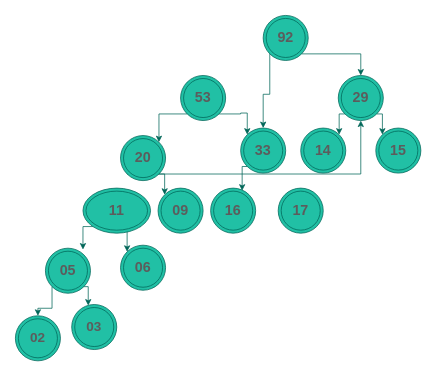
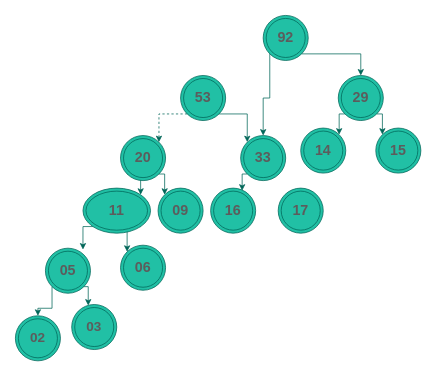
  <mxCell id="0" />
  <mxCell id="1" parent="0" />
  <mxCell id="2" style="edgeStyle=orthogonalEdgeStyle;rounded=0;orthogonalLoop=1;jettySize=auto;html=1;exitX=0;exitY=1;exitDx=0;exitDy=0;entryX=0.5;entryY=0;entryDx=0;entryDy=0;strokeColor=#006658;fontColor=#5C5C5C;" edge="1" parent="1" source="4" target="5"><mxGeometry relative="1" as="geometry" /></mxCell>
  <mxCell id="3" style="edgeStyle=orthogonalEdgeStyle;rounded=0;orthogonalLoop=1;jettySize=auto;html=1;exitX=1;exitY=1;exitDx=0;exitDy=0;entryX=0.367;entryY=0.023;entryDx=0;entryDy=0;entryPerimeter=0;strokeColor=#006658;fontColor=#5C5C5C;" edge="1" parent="1" source="4" target="6"><mxGeometry relative="1" as="geometry" /></mxCell>
  <mxCell id="4" value="&lt;b&gt;&lt;font style=&quot;font-size: 19px&quot;&gt;05&lt;/font&gt;&lt;/b&gt;" style="ellipse;shape=doubleEllipse;whiteSpace=wrap;html=1;aspect=fixed;fillColor=#21C0A5;strokeColor=#006658;fontColor=#5C5C5C;" vertex="1" parent="1"><mxGeometry x="60" y="330" width="60" height="60" as="geometry" /></mxCell>
  <mxCell id="5" value="&lt;b&gt;&lt;font style=&quot;font-size: 18px&quot;&gt;02&lt;/font&gt;&lt;/b&gt;" style="ellipse;shape=doubleEllipse;whiteSpace=wrap;html=1;aspect=fixed;fillColor=#21C0A5;strokeColor=#006658;fontColor=#5C5C5C;" vertex="1" parent="1"><mxGeometry x="20" y="420" width="60" height="60" as="geometry" /></mxCell>
  <mxCell id="6" value="&lt;b&gt;&lt;font style=&quot;font-size: 18px&quot;&gt;03&lt;/font&gt;&lt;/b&gt;" style="ellipse;shape=doubleEllipse;whiteSpace=wrap;html=1;aspect=fixed;fillColor=#21C0A5;strokeColor=#006658;fontColor=#5C5C5C;" vertex="1" parent="1"><mxGeometry x="95" y="405" width="60" height="60" as="geometry" /></mxCell>
  <mxCell id="7" value="&lt;b&gt;&lt;font style=&quot;font-size: 19px&quot;&gt;06&lt;/font&gt;&lt;/b&gt;" style="ellipse;shape=doubleEllipse;whiteSpace=wrap;html=1;aspect=fixed;fillColor=#21C0A5;strokeColor=#006658;fontColor=#5C5C5C;" vertex="1" parent="1"><mxGeometry x="160" y="326" width="60" height="60" as="geometry" /></mxCell>
  <mxCell id="8" style="edgeStyle=orthogonalEdgeStyle;rounded=0;orthogonalLoop=1;jettySize=auto;html=1;exitX=0;exitY=1;exitDx=0;exitDy=0;entryX=0.833;entryY=0.03;entryDx=0;entryDy=0;entryPerimeter=0;strokeColor=#006658;fontColor=#5C5C5C;" edge="1" parent="1" source="10" target="4"><mxGeometry relative="1" as="geometry" /></mxCell>
  <mxCell id="9" style="edgeStyle=orthogonalEdgeStyle;rounded=0;orthogonalLoop=1;jettySize=auto;html=1;exitX=1;exitY=1;exitDx=0;exitDy=0;entryX=0;entryY=0;entryDx=0;entryDy=0;strokeColor=#006658;fontColor=#5C5C5C;" edge="1" parent="1" source="10" target="7"><mxGeometry relative="1" as="geometry" /></mxCell>
  <mxCell id="10" value="&lt;b&gt;&lt;font style=&quot;font-size: 19px&quot;&gt;11&lt;/font&gt;&lt;/b&gt;" style="ellipse;shape=doubleEllipse;whiteSpace=wrap;html=1;aspect=fixed;fillColor=#21C0A5;strokeColor=#006658;fontColor=#5C5C5C;" vertex="1" parent="1"><mxGeometry x="110" y="250" width="90" height="60" as="geometry" /></mxCell>
  <mxCell id="11" value="&lt;b&gt;&lt;font style=&quot;font-size: 19px&quot;&gt;09&lt;/font&gt;&lt;/b&gt;" style="ellipse;shape=doubleEllipse;whiteSpace=wrap;html=1;aspect=fixed;fillColor=#21C0A5;strokeColor=#006658;fontColor=#5C5C5C;" vertex="1" parent="1"><mxGeometry x="210" y="250" width="60" height="60" as="geometry" /></mxCell>
- <mxCell id="12" style="edgeStyle=orthogonalEdgeStyle;rounded=0;orthogonalLoop=1;jettySize=auto;html=1;exitX=0;exitY=1;exitDx=0;exitDy=0;strokeColor=#006658;fontColor=#5C5C5C;" edge="1" parent="1" source="14" target="26"><mxGeometry relative="1" as="geometry" /></mxCell>
+ <mxCell id="12" style="edgeStyle=orthogonalEdgeStyle;rounded=0;orthogonalLoop=1;jettySize=auto;html=1;exitX=0;exitY=1;exitDx=0;exitDy=0;entryX=1;entryY=0;entryDx=0;entryDy=0;strokeColor=#006658;fontColor=#5C5C5C;" edge="1" parent="1" source="14" target="10"><mxGeometry relative="1" as="geometry" /></mxCell>
  <mxCell id="13" style="edgeStyle=orthogonalEdgeStyle;rounded=0;orthogonalLoop=1;jettySize=auto;html=1;exitX=1;exitY=1;exitDx=0;exitDy=0;entryX=0;entryY=0;entryDx=0;entryDy=0;strokeColor=#006658;fontColor=#5C5C5C;" edge="1" parent="1" source="14" target="11"><mxGeometry relative="1" as="geometry" /></mxCell>
  <mxCell id="14" value="&lt;b&gt;&lt;font style=&quot;font-size: 19px&quot;&gt;20&lt;/font&gt;&lt;/b&gt;" style="ellipse;shape=doubleEllipse;whiteSpace=wrap;html=1;aspect=fixed;fillColor=#21C0A5;strokeColor=#006658;fontColor=#5C5C5C;" vertex="1" parent="1"><mxGeometry x="160" y="180" width="60" height="60" as="geometry" /></mxCell>
  <mxCell id="15" value="&lt;b&gt;&lt;font style=&quot;font-size: 19px&quot;&gt;16&lt;/font&gt;&lt;/b&gt;" style="ellipse;shape=doubleEllipse;whiteSpace=wrap;html=1;aspect=fixed;fillColor=#21C0A5;strokeColor=#006658;fontColor=#5C5C5C;" vertex="1" parent="1"><mxGeometry x="280" y="250" width="60" height="60" as="geometry" /></mxCell>
  <mxCell id="16" value="&lt;b&gt;&lt;font style=&quot;font-size: 19px&quot;&gt;17&lt;/font&gt;&lt;/b&gt;" style="ellipse;shape=doubleEllipse;whiteSpace=wrap;html=1;aspect=fixed;fillColor=#21C0A5;strokeColor=#006658;fontColor=#5C5C5C;" vertex="1" parent="1"><mxGeometry x="370" y="250" width="60" height="60" as="geometry" /></mxCell>
  <mxCell id="17" style="edgeStyle=orthogonalEdgeStyle;rounded=0;orthogonalLoop=1;jettySize=auto;html=1;exitX=0;exitY=1;exitDx=0;exitDy=0;entryX=0.7;entryY=0.057;entryDx=0;entryDy=0;entryPerimeter=0;strokeColor=#006658;fontColor=#5C5C5C;" edge="1" parent="1" source="18" target="15"><mxGeometry relative="1" as="geometry" /></mxCell>
- <mxCell id="18" value="&lt;b&gt;&lt;font style=&quot;font-size: 19px&quot;&gt;33&lt;/font&gt;&lt;/b&gt;" style="ellipse;shape=doubleEllipse;whiteSpace=wrap;html=1;aspect=fixed;fillColor=#21C0A5;strokeColor=#006658;fontColor=#5C5C5C;" vertex="1" parent="1"><mxGeometry x="320" y="170" width="60" height="60" as="geometry" /></mxCell>
- <mxCell id="19" style="edgeStyle=orthogonalEdgeStyle;rounded=0;orthogonalLoop=1;jettySize=auto;html=1;exitX=0;exitY=1;exitDx=0;exitDy=0;entryX=1;entryY=0;entryDx=0;entryDy=0;strokeColor=#006658;fontColor=#5C5C5C;" edge="1" parent="1" source="21" target="14"><mxGeometry relative="1" as="geometry" /></mxCell>
+ <mxCell id="18" value="&lt;b&gt;&lt;font style=&quot;font-size: 19px&quot;&gt;33&lt;/font&gt;&lt;/b&gt;" style="ellipse;shape=doubleEllipse;whiteSpace=wrap;html=1;aspect=fixed;fillColor=#21C0A5;strokeColor=#006658;fontColor=#5C5C5C;" vertex="1" parent="1"><mxGeometry x="320" y="180" width="60" height="60" as="geometry" /></mxCell>
+ <mxCell id="19" style="edgeStyle=orthogonalEdgeStyle;rounded=0;orthogonalLoop=1;jettySize=auto;html=1;exitX=0;exitY=1;exitDx=0;exitDy=0;entryX=1;entryY=0;entryDx=0;entryDy=0;strokeColor=#006658;fontColor=#5C5C5C;dashed=1;" edge="1" parent="1" source="21" target="14"><mxGeometry relative="1" as="geometry" /></mxCell>
  <mxCell id="20" style="edgeStyle=orthogonalEdgeStyle;rounded=0;orthogonalLoop=1;jettySize=auto;html=1;exitX=1;exitY=1;exitDx=0;exitDy=0;entryX=0;entryY=0;entryDx=0;entryDy=0;strokeColor=#006658;fontColor=#5C5C5C;" edge="1" parent="1" source="21" target="18"><mxGeometry relative="1" as="geometry" /></mxCell>
  <mxCell id="21" value="&lt;b&gt;&lt;font style=&quot;font-size: 19px&quot;&gt;53&lt;/font&gt;&lt;/b&gt;" style="ellipse;shape=doubleEllipse;whiteSpace=wrap;html=1;aspect=fixed;fillColor=#21C0A5;strokeColor=#006658;fontColor=#5C5C5C;" vertex="1" parent="1"><mxGeometry x="240" y="100" width="60" height="60" as="geometry" /></mxCell>
  <mxCell id="22" value="&lt;b&gt;&lt;font style=&quot;font-size: 19px&quot;&gt;14&lt;/font&gt;&lt;/b&gt;" style="ellipse;shape=doubleEllipse;whiteSpace=wrap;html=1;aspect=fixed;fillColor=#21C0A5;strokeColor=#006658;fontColor=#5C5C5C;" vertex="1" parent="1"><mxGeometry x="400" y="170" width="60" height="60" as="geometry" /></mxCell>
  <mxCell id="23" value="&lt;b&gt;&lt;font style=&quot;font-size: 19px&quot;&gt;15&lt;/font&gt;&lt;/b&gt;" style="ellipse;shape=doubleEllipse;whiteSpace=wrap;html=1;aspect=fixed;fillColor=#21C0A5;strokeColor=#006658;fontColor=#5C5C5C;" vertex="1" parent="1"><mxGeometry x="500" y="170" width="60" height="60" as="geometry" /></mxCell>
  <mxCell id="24" style="edgeStyle=orthogonalEdgeStyle;rounded=0;orthogonalLoop=1;jettySize=auto;html=1;exitX=0;exitY=1;exitDx=0;exitDy=0;entryX=1;entryY=0;entryDx=0;entryDy=0;strokeColor=#006658;fontColor=#5C5C5C;" edge="1" parent="1" source="26" target="22"><mxGeometry relative="1" as="geometry" /></mxCell>
  <mxCell id="25" style="edgeStyle=orthogonalEdgeStyle;rounded=0;orthogonalLoop=1;jettySize=auto;html=1;exitX=1;exitY=1;exitDx=0;exitDy=0;entryX=0;entryY=0;entryDx=0;entryDy=0;strokeColor=#006658;fontColor=#5C5C5C;" edge="1" parent="1" source="26" target="23"><mxGeometry relative="1" as="geometry" /></mxCell>
  <mxCell id="26" value="&lt;b&gt;&lt;font style=&quot;font-size: 19px&quot;&gt;29&lt;/font&gt;&lt;/b&gt;" style="ellipse;shape=doubleEllipse;whiteSpace=wrap;html=1;aspect=fixed;fillColor=#21C0A5;strokeColor=#006658;fontColor=#5C5C5C;" vertex="1" parent="1"><mxGeometry x="450" y="100" width="60" height="60" as="geometry" /></mxCell>
  <mxCell id="27" style="edgeStyle=orthogonalEdgeStyle;rounded=0;orthogonalLoop=1;jettySize=auto;html=1;exitX=0;exitY=1;exitDx=0;exitDy=0;strokeColor=#006658;fontColor=#5C5C5C;" edge="1" parent="1" source="29" target="18"><mxGeometry relative="1" as="geometry" /></mxCell>
  <mxCell id="28" style="edgeStyle=orthogonalEdgeStyle;rounded=0;orthogonalLoop=1;jettySize=auto;html=1;exitX=1;exitY=1;exitDx=0;exitDy=0;entryX=0.5;entryY=0;entryDx=0;entryDy=0;strokeColor=#006658;fontColor=#5C5C5C;" edge="1" parent="1" source="29" target="26"><mxGeometry relative="1" as="geometry" /></mxCell>
  <mxCell id="29" value="&lt;b&gt;&lt;font style=&quot;font-size: 19px&quot;&gt;92&lt;/font&gt;&lt;/b&gt;" style="ellipse;shape=doubleEllipse;whiteSpace=wrap;html=1;aspect=fixed;fillColor=#21C0A5;strokeColor=#006658;fontColor=#5C5C5C;" vertex="1" parent="1"><mxGeometry x="350" y="20" width="60" height="60" as="geometry" /></mxCell>
